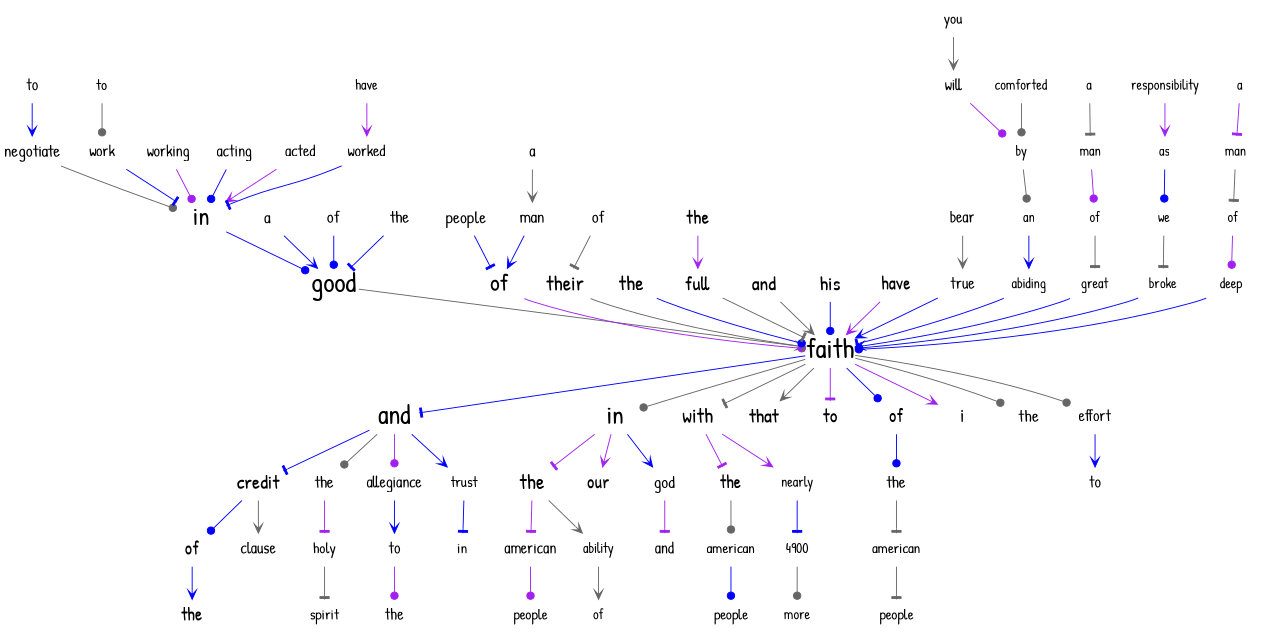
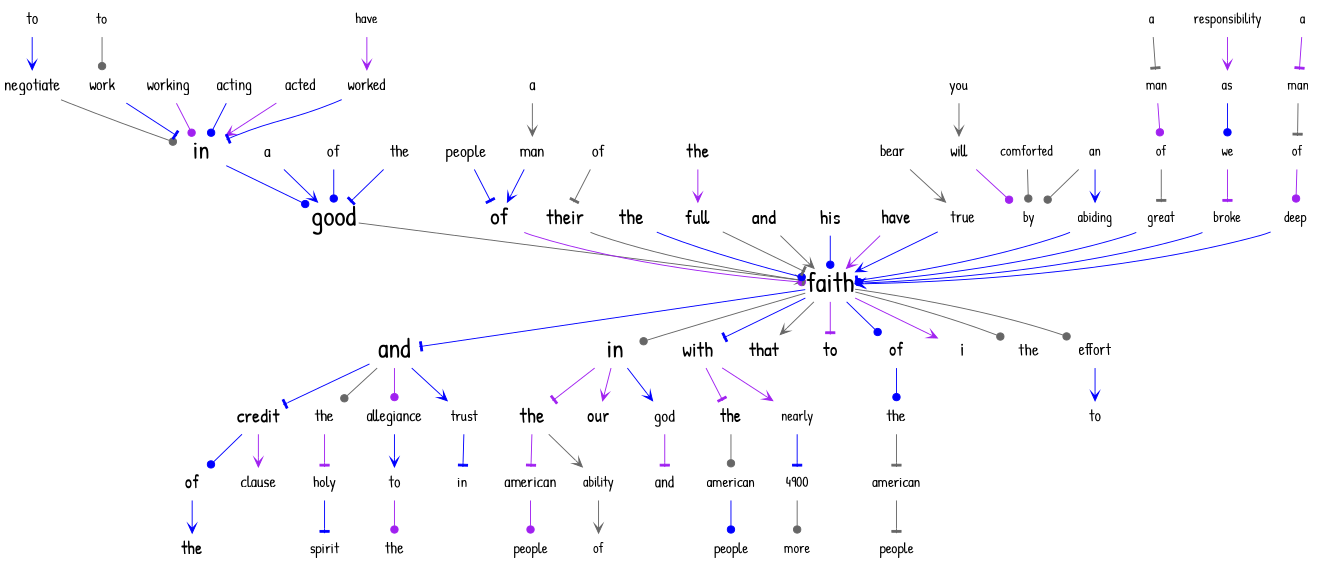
  digraph {
    fontname="Patrick Hand"
    rankdir=TB
    node [fontname="Patrick Hand" fontsize=15 margin=0 shape=plaintext]
    edge [arrowhead=dot color=blue fontname="Patrick Hand"]
    n1 [fontsize=30 label=faith]
    n2 [fontsize=29 label=and]
    n3 [fontsize=28 label=in]
    n4 [fontsize=23 label=with]
    n5 [fontsize=22 label=that]
    n6 [fontsize=21 label=to]
    n7 [fontsize=20 label=of]
    n8 [fontsize=20 label=i]
    n9 [fontsize=19 label=the]
    n10 [fontsize=17 label=effort]
    n11 [fontsize=22 label=credit]
    n12 [fontsize=18 label=the]
    n13 [fontsize=17 label=allegiance]
    n14 [fontsize=16 label=trust]
    n15 [fontsize=23 label=the]
    n16 [fontsize=20 label=our]
    n17 [fontsize=19 label=god]
    n18 [fontsize=20 label=the]
    n19 [label=nearly]
    n20 [fontsize=18 label=the]
    n21 [fontsize=17 label=to]
    n22 [fontsize=30 label=good]
    n23 [fontsize=27 label=in]
    n24 [fontsize=18 label=negotiate]
    n25 [fontsize=17 label=to]
    n26 [fontsize=17 label=work]
    n27 [fontsize=16 label=to]
    n28 [fontsize=17 label=working]
    n29 [fontsize=17 label=acting]
    n30 [fontsize=17 label=acted]
    n31 [fontsize=17 label=worked]
    n32 [label=have]
    n33 [fontsize=19 label=a]
    n34 [fontsize=18 label=of]
    n35 [fontsize=18 label=the]
    n36 [fontsize=26 label=of]
    n37 [fontsize=19 label=people]
    n38 [fontsize=18 label=man]
    n39 [fontsize=17 label=a]
    n40 [fontsize=23 label=their]
    n41 [fontsize=18 label=of]
    n42 [fontsize=23 label=the]
    n43 [fontsize=22 label=full]
    n44 [fontsize=21 label=the]
    n45 [fontsize=22 label=and]
    n46 [fontsize=22 label=his]
    n47 [fontsize=20 label=have]
    n48 [fontsize=17 label=true]
    n49 [fontsize=17 label=bear]
    n50 [fontsize=17 label=will]
    n51 [label=by]
    n52 [fontsize=16 label=you]
    n53 [label=abiding]
    n54 [label=an]
    n55 [label=comforted]
    n56 [label=great]
    n57 [label=of]
    n58 [label=man]
    n59 [label=a]
    n60 [label=broke]
    n61 [label=we]
    n62 [label=as]
    n63 [label=responsibility]
    n64 [label=deep]
    n65 [label=of]
    n66 [label=man]
    n67 [label=a]
    n68 [fontsize=20 label=of]
    n69 [fontsize=17 label=clause]
    n70 [fontsize=16 label=holy]
    n71 [fontsize=17 label=to]
    n72 [fontsize=16 label=in]
    n73 [fontsize=20 label=the]
    n74 [fontsize=16 label=spirit]
    n75 [fontsize=17 label=the]
    n76 [fontsize=17 label=american]
    n77 [label=ability]
    n78 [fontsize=17 label=and]
    n79 [fontsize=16 label=people]
    n80 [label=of]
    n81 [fontsize=16 label=american]
    n82 [label=4900]
    n83 [fontsize=16 label=people]
    n84 [label=more]
    n85 [fontsize=16 label=american]
    n86 [fontsize=16 label=people]
    n1 -> n2 [arrowhead=tee]
    n1 -> n3 [color=gray40]
-   n1 -> n4 [arrowhead=tee color=gray40]
+   n1 -> n4 [arrowhead=tee]
    n1 -> n5 [arrowhead=vee color=gray40]
    n1 -> n6 [arrowhead=tee color=purple]
    n1 -> n7
    n1 -> n8 [arrowhead=vee color=purple]
    n1 -> n9 [color=gray40]
    n1 -> n10 [color=gray40]
    n2 -> n11 [arrowhead=tee]
    n2 -> n12 [color=gray40]
    n2 -> n13 [color=purple]
    n2 -> n14 [arrowhead=vee]
    n3 -> n15 [arrowhead=tee color=purple]
    n3 -> n16 [arrowhead=vee color=purple]
    n3 -> n17 [arrowhead=vee]
    n4 -> n18 [arrowhead=tee color=purple]
    n4 -> n19 [arrowhead=vee color=purple]
    n7 -> n20
    n10 -> n21 [arrowhead=vee]
    n11 -> n68
-   n11 -> n69 [arrowhead=vee color=gray40]
+   n11 -> n69 [arrowhead=vee color=purple]
    n12 -> n70 [arrowhead=tee color=purple]
    n13 -> n71 [arrowhead=vee]
    n14 -> n72 [arrowhead=tee]
    n15 -> n76 [arrowhead=tee color=purple]
    n15 -> n77 [arrowhead=vee color=gray40]
    n17 -> n78 [arrowhead=tee color=purple]
    n18 -> n81 [color=gray40]
    n19 -> n82 [arrowhead=tee]
    n20 -> n85 [arrowhead=tee color=gray40]
    n22 -> n1 [arrowhead=vee color=gray40]
    n23 -> n22
    n24 -> n23 [color=gray40]
    n25 -> n24 [arrowhead=vee]
    n26 -> n23 [arrowhead=tee]
    n27 -> n26 [color=gray40]
    n28 -> n23 [color=purple]
    n29 -> n23
    n30 -> n23 [arrowhead=vee color=purple]
    n31 -> n23 [arrowhead=tee]
    n32 -> n31 [arrowhead=vee color=purple]
    n33 -> n22 [arrowhead=vee]
    n34 -> n22
    n35 -> n22 [arrowhead=tee]
    n36 -> n1 [color=purple]
    n37 -> n36 [arrowhead=tee]
    n38 -> n36 [arrowhead=vee]
    n39 -> n38 [arrowhead=vee color=gray40]
    n40 -> n1 [arrowhead=tee color=gray40]
    n41 -> n40 [arrowhead=tee color=gray40]
    n42 -> n1
    n43 -> n1 [arrowhead=tee color=gray40]
    n44 -> n43 [arrowhead=vee color=purple]
    n45 -> n1 [arrowhead=vee color=gray40]
    n46 -> n1
    n47 -> n1 [arrowhead=vee color=purple]
    n48 -> n1 [arrowhead=vee]
    n49 -> n48 [arrowhead=vee color=gray40]
    n50 -> n51 [color=purple]
-   n51 -> n54 [color=gray40]
+   n54 -> n51 [color=gray40]
    n52 -> n50 [arrowhead=vee color=gray40]
    n53 -> n1 [arrowhead=tee]
    n54 -> n53 [arrowhead=vee]
    n55 -> n51 [color=gray40]
-   n56 -> n1 [arrowhead=vee]
+   n56 -> n1
    n57 -> n56 [arrowhead=tee color=gray40]
    n58 -> n57 [color=purple]
    n59 -> n58 [arrowhead=tee color=gray40]
-   n60 -> n1
-   n61 -> n60 [arrowhead=tee color=gray40]
+   n60 -> n1 [arrowhead=vee]
+   n61 -> n60 [arrowhead=tee color=purple]
    n62 -> n61
    n63 -> n62 [arrowhead=vee color=purple]
-   n64 -> n1
+   n64 -> n1 [arrowhead=vee]
    n65 -> n64 [color=purple]
    n66 -> n65 [arrowhead=tee color=gray40]
    n67 -> n66 [arrowhead=tee color=purple]
    n68 -> n73 [arrowhead=vee]
-   n70 -> n74 [arrowhead=tee color=gray40]
+   n70 -> n74 [arrowhead=tee]
    n71 -> n75 [color=purple]
    n76 -> n79 [color=purple]
    n77 -> n80 [arrowhead=vee color=gray40]
    n81 -> n83
    n82 -> n84 [color=gray40]
    n85 -> n86 [arrowhead=tee color=gray40]
  }
